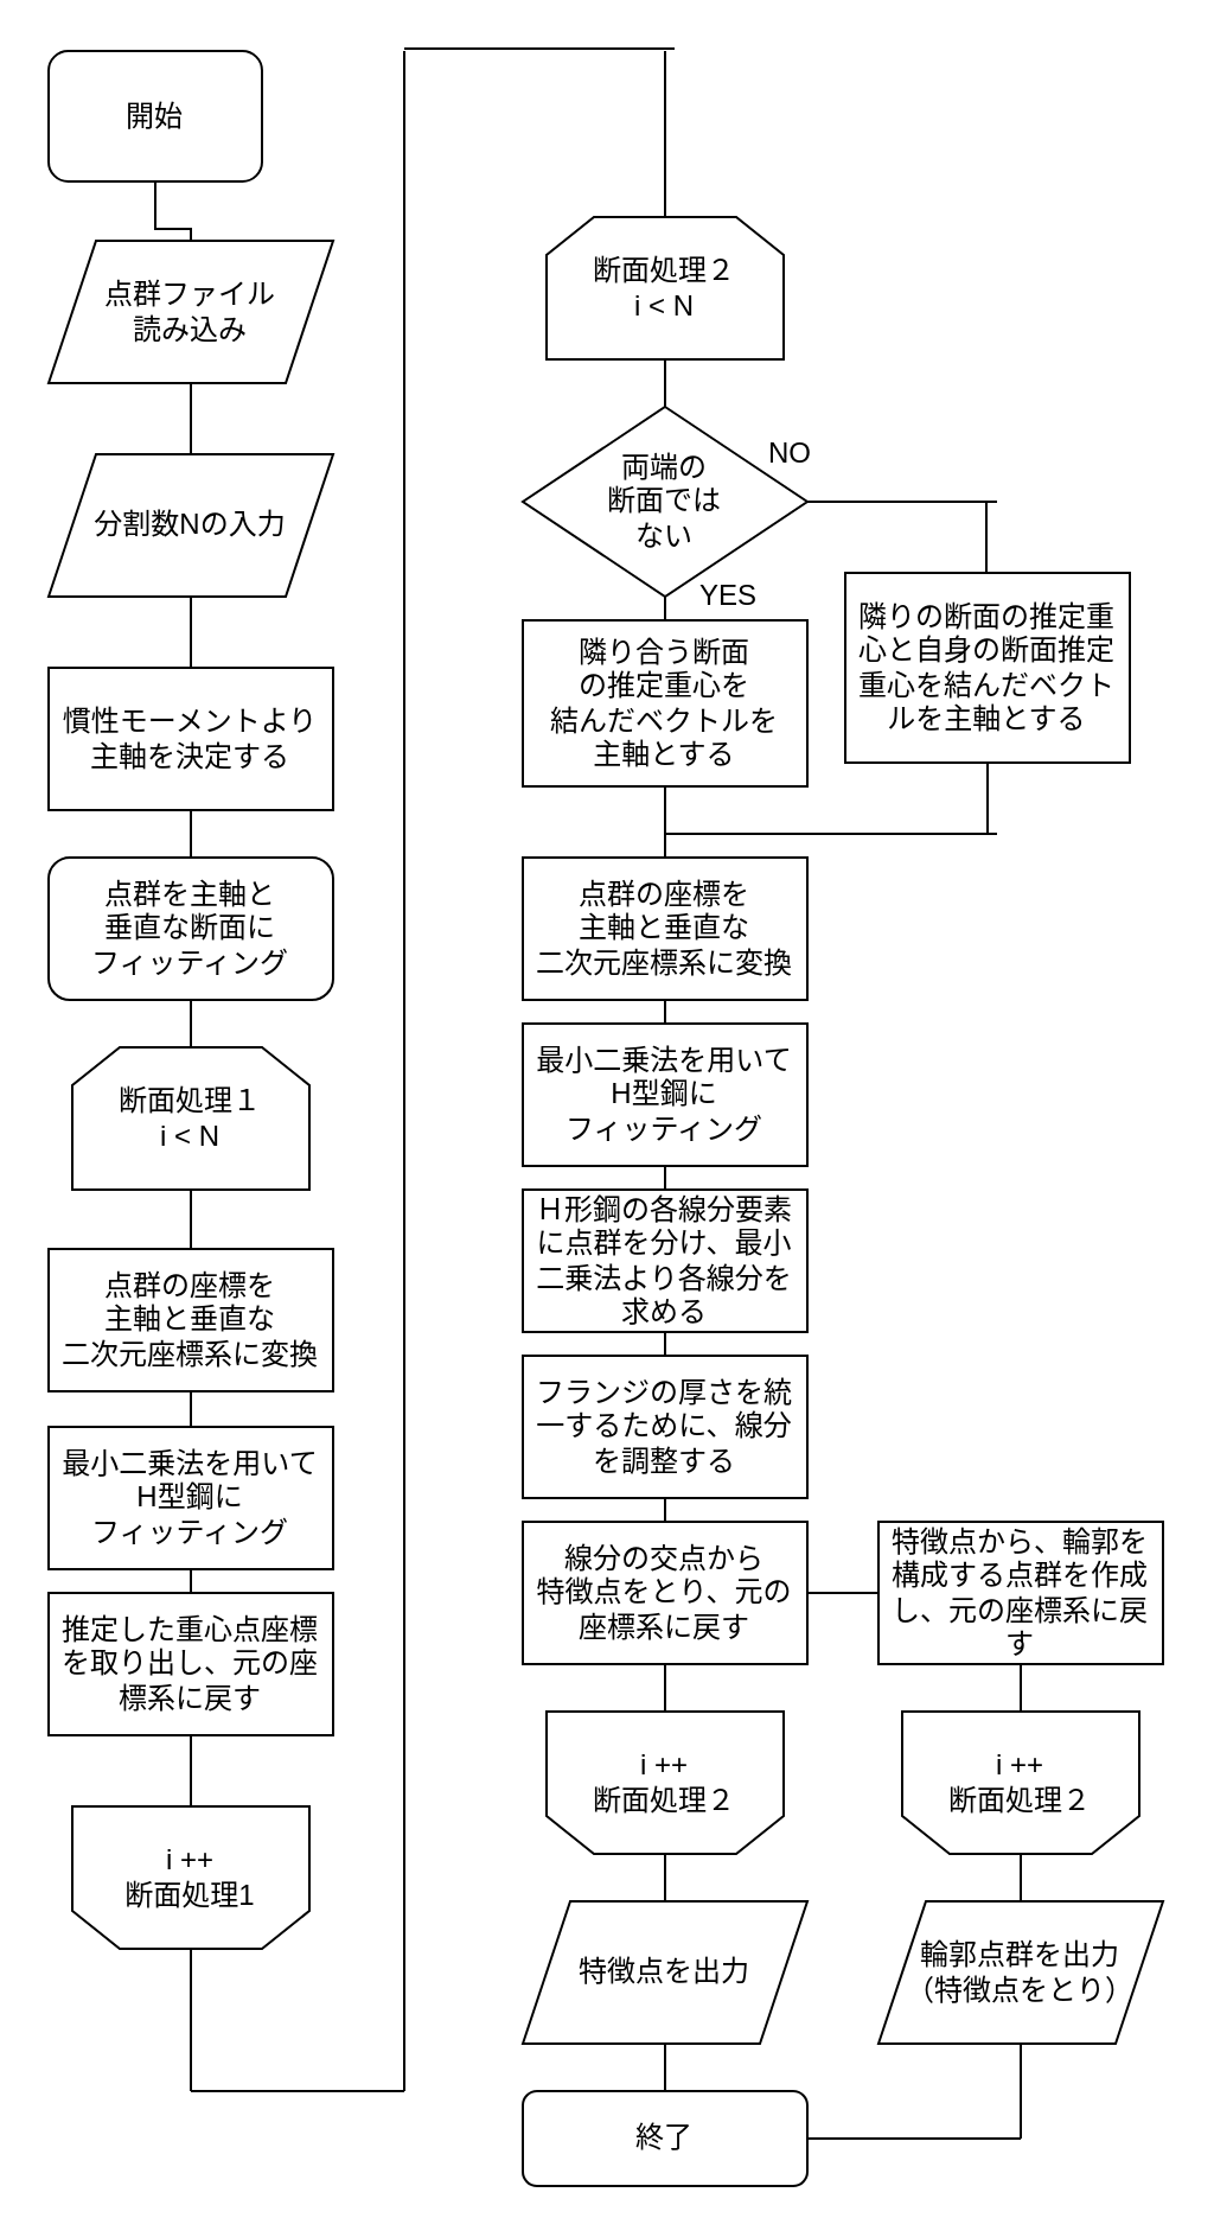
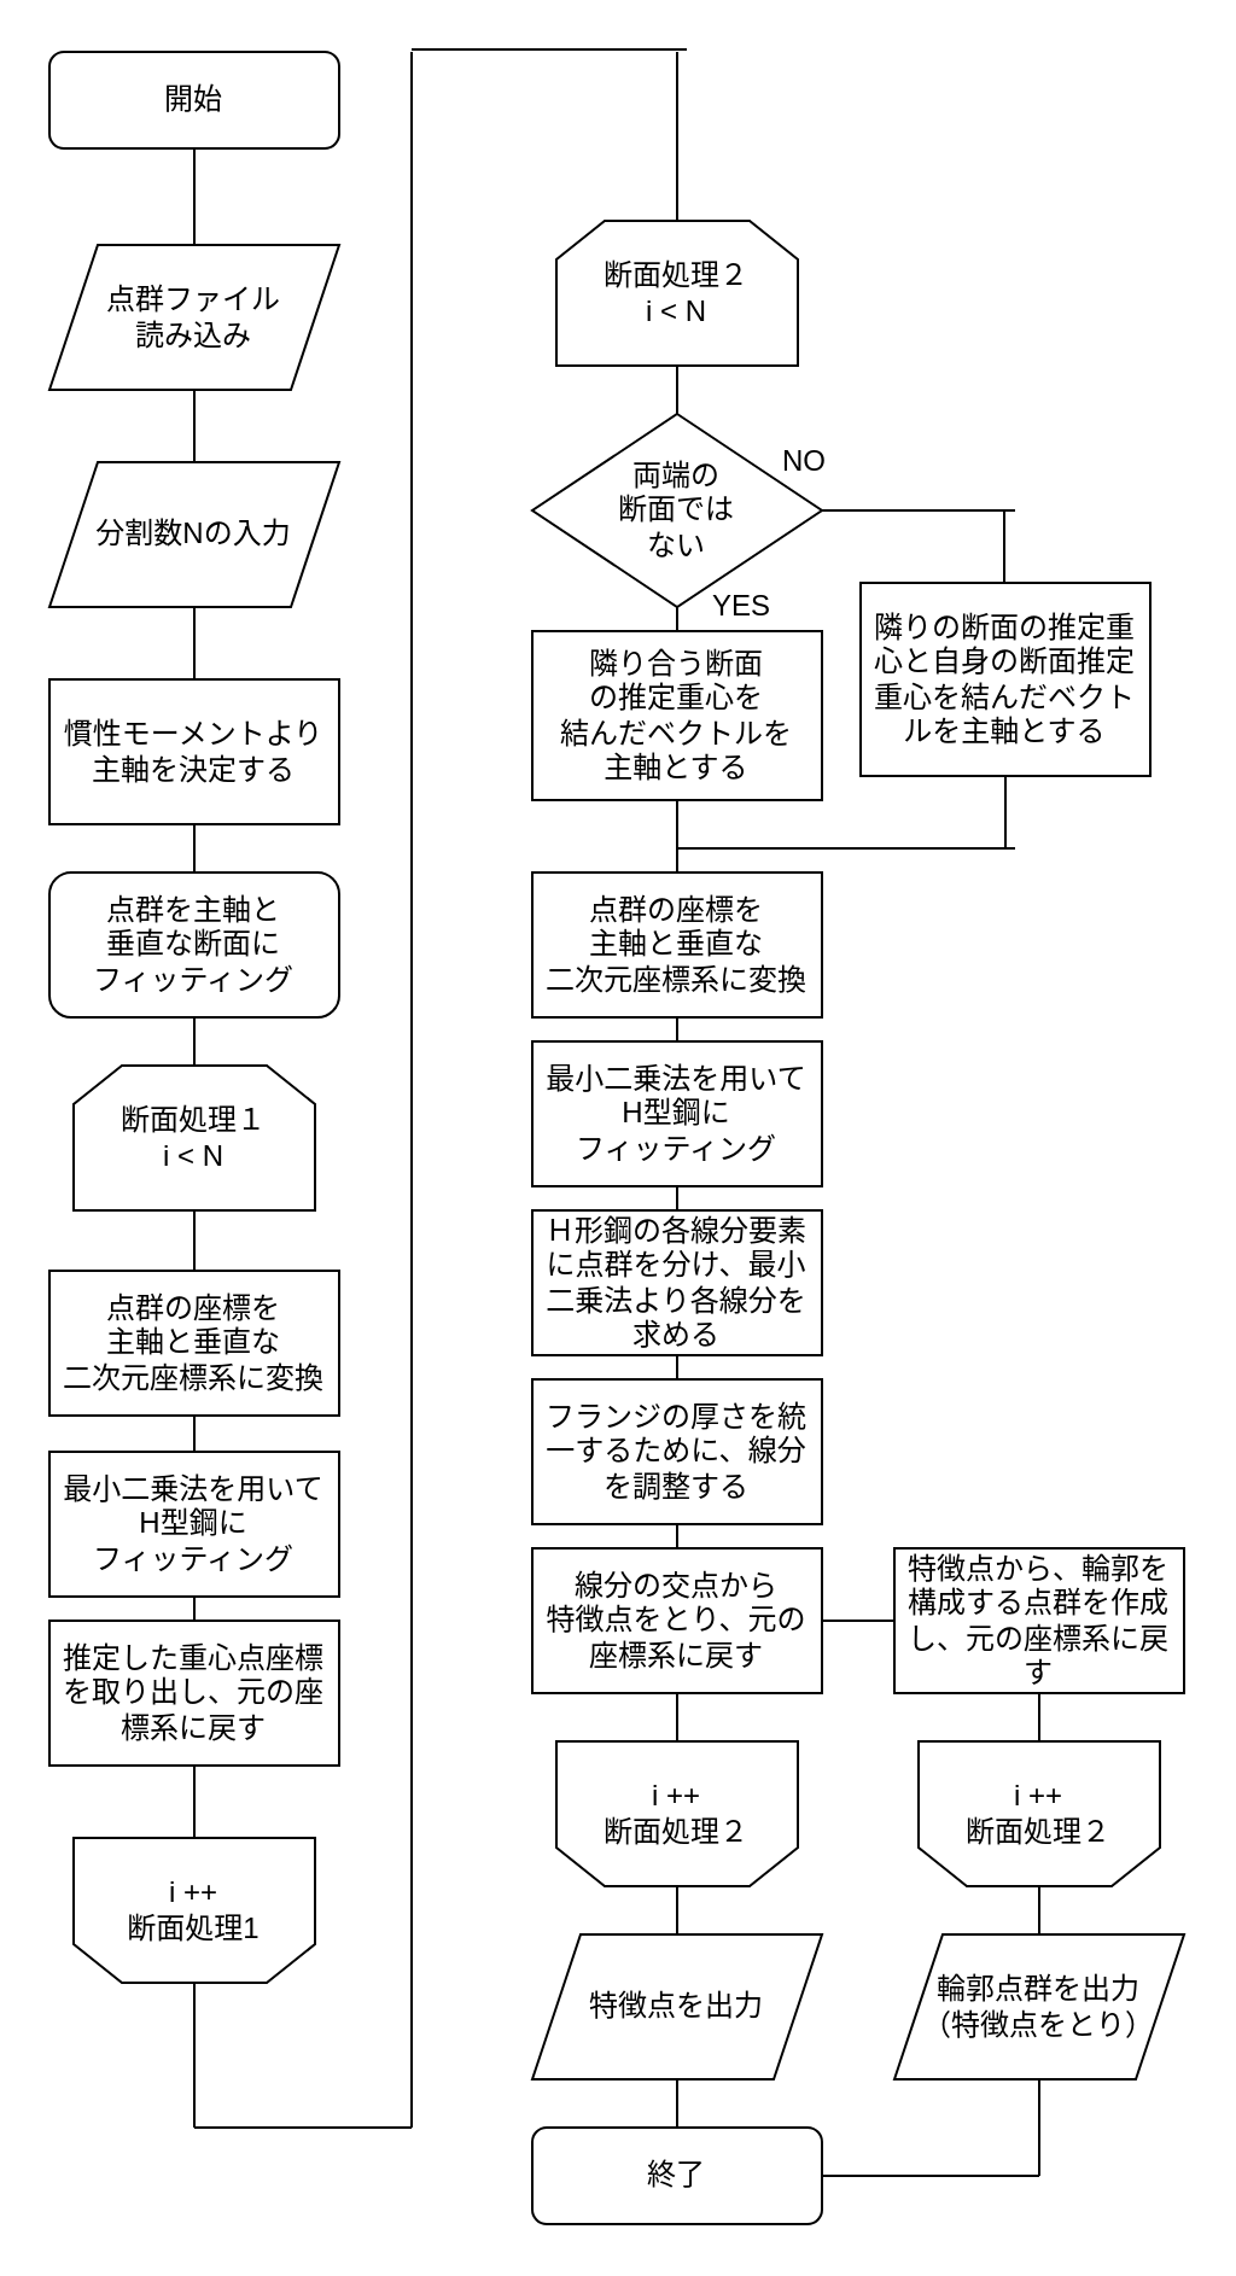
  <mxCell id="0" />
  <mxCell id="1" parent="0" />
- <mxCell id="2" value="開始" style="rounded=1;whiteSpace=wrap;html=1;fontSize=12;glass=0;strokeWidth=1;shadow=0;" parent="1" vertex="1"><mxGeometry x="20" y="21" width="90" height="55" as="geometry" /></mxCell>
+ <mxCell id="2" value="開始" style="rounded=1;whiteSpace=wrap;html=1;fontSize=12;glass=0;strokeWidth=1;shadow=0;" parent="1" vertex="1"><mxGeometry x="20" y="21" width="120" height="40" as="geometry" /></mxCell>
  <mxCell id="3" value="点群ファイル&lt;br&gt;読み込み" style="shape=parallelogram;perimeter=parallelogramPerimeter;whiteSpace=wrap;html=1;fixedSize=1;hachureGap=4;" vertex="1" parent="1"><mxGeometry x="20" y="101" width="120" height="60" as="geometry" /></mxCell>
  <mxCell id="4" value="" style="rounded=0;html=1;jettySize=auto;orthogonalLoop=1;fontSize=11;endArrow=none;endFill=0;endSize=8;strokeWidth=1;shadow=0;labelBackgroundColor=none;edgeStyle=orthogonalEdgeStyle;" edge="1" parent="1" source="2" target="3"><mxGeometry relative="1" as="geometry"><mxPoint x="80" y="61" as="sourcePoint" /><mxPoint x="80" y="261" as="targetPoint" /></mxGeometry></mxCell>
  <mxCell id="5" style="edgeStyle=none;curved=1;rounded=0;orthogonalLoop=1;jettySize=auto;html=1;exitX=0.5;exitY=1;exitDx=0;exitDy=0;entryX=0.5;entryY=0;entryDx=0;entryDy=0;endArrow=none;startSize=14;endSize=14;sourcePerimeterSpacing=8;targetPerimeterSpacing=8;endFill=0;" edge="1" parent="1" source="6" target="9"><mxGeometry relative="1" as="geometry" /></mxCell>
  <mxCell id="6" value="分割数Nの入力" style="shape=parallelogram;perimeter=parallelogramPerimeter;whiteSpace=wrap;html=1;fixedSize=1;hachureGap=4;" vertex="1" parent="1"><mxGeometry x="20" y="191" width="120" height="60" as="geometry" /></mxCell>
  <mxCell id="7" value="" style="rounded=0;html=1;jettySize=auto;orthogonalLoop=1;fontSize=11;endArrow=none;endFill=0;endSize=8;strokeWidth=1;shadow=0;labelBackgroundColor=none;edgeStyle=orthogonalEdgeStyle;startArrow=none;" edge="1" parent="1" source="3" target="6"><mxGeometry relative="1" as="geometry"><mxPoint x="80" y="161" as="sourcePoint" /><mxPoint x="80" y="261" as="targetPoint" /></mxGeometry></mxCell>
  <mxCell id="8" style="edgeStyle=none;curved=1;rounded=0;orthogonalLoop=1;jettySize=auto;html=1;exitX=0.5;exitY=1;exitDx=0;exitDy=0;entryX=0.5;entryY=1;entryDx=0;entryDy=0;endArrow=none;startSize=14;endSize=14;sourcePerimeterSpacing=8;targetPerimeterSpacing=8;endFill=0;" edge="1" parent="1" source="9" target="11"><mxGeometry relative="1" as="geometry" /></mxCell>
  <mxCell id="9" value="断面処理１&lt;br&gt;i &amp;lt; N" style="shape=loopLimit;whiteSpace=wrap;html=1;hachureGap=4;" vertex="1" parent="1"><mxGeometry x="30" y="441" width="100" height="60" as="geometry" /></mxCell>
  <mxCell id="10" style="edgeStyle=none;curved=1;rounded=0;orthogonalLoop=1;jettySize=auto;html=1;exitX=0.5;exitY=0;exitDx=0;exitDy=0;endArrow=none;endFill=0;startSize=14;endSize=14;sourcePerimeterSpacing=8;targetPerimeterSpacing=8;" edge="1" parent="1" source="11"><mxGeometry relative="1" as="geometry"><mxPoint x="80" y="881" as="targetPoint" /></mxGeometry></mxCell>
  <mxCell id="11" value="i ++&lt;br&gt;断面処理1" style="shape=loopLimit;whiteSpace=wrap;html=1;hachureGap=4;direction=west;" vertex="1" parent="1"><mxGeometry x="30" y="761" width="100" height="60" as="geometry" /></mxCell>
  <mxCell id="12" value="慣性モーメントより&lt;br&gt;主軸を決定する" style="rounded=0;whiteSpace=wrap;html=1;hachureGap=4;" vertex="1" parent="1"><mxGeometry x="20" y="281" width="120" height="60" as="geometry" /></mxCell>
  <mxCell id="13" value="点群の座標を&lt;br&gt;主軸と垂直な&lt;br&gt;二次元座標系に変換" style="rounded=0;whiteSpace=wrap;html=1;hachureGap=4;" vertex="1" parent="1"><mxGeometry x="20" y="526" width="120" height="60" as="geometry" /></mxCell>
  <mxCell id="14" value="点群を主軸と&lt;br&gt;垂直な断面に&lt;br&gt;フィッティング" style="whiteSpace=wrap;html=1;hachureGap=4;rounded=1;" vertex="1" parent="1"><mxGeometry x="20" y="361" width="120" height="60" as="geometry" /></mxCell>
  <mxCell id="15" value="最小二乗法を用いて&lt;br&gt;H型鋼に&lt;br&gt;フィッティング" style="rounded=0;whiteSpace=wrap;html=1;hachureGap=4;" vertex="1" parent="1"><mxGeometry x="20" y="601" width="120" height="60" as="geometry" /></mxCell>
  <mxCell id="16" value="推定した重心点座標を取り出し、元の座標系に戻す" style="rounded=0;whiteSpace=wrap;html=1;hachureGap=4;" vertex="1" parent="1"><mxGeometry x="20" y="671" width="120" height="60" as="geometry" /></mxCell>
  <mxCell id="17" value="" style="endArrow=none;html=1;rounded=0;startSize=14;endSize=14;sourcePerimeterSpacing=8;targetPerimeterSpacing=8;curved=1;" edge="1" parent="1"><mxGeometry width="50" height="50" relative="1" as="geometry"><mxPoint x="80" y="881" as="sourcePoint" /><mxPoint x="170" y="881" as="targetPoint" /></mxGeometry></mxCell>
  <mxCell id="18" value="" style="endArrow=none;html=1;rounded=0;startSize=14;endSize=14;sourcePerimeterSpacing=8;targetPerimeterSpacing=8;curved=1;" edge="1" parent="1"><mxGeometry width="50" height="50" relative="1" as="geometry"><mxPoint x="170" y="881" as="sourcePoint" /><mxPoint x="170" y="21" as="targetPoint" /></mxGeometry></mxCell>
  <mxCell id="19" value="" style="endArrow=none;html=1;rounded=0;startSize=14;endSize=14;sourcePerimeterSpacing=8;targetPerimeterSpacing=8;curved=1;" edge="1" parent="1"><mxGeometry width="50" height="50" relative="1" as="geometry"><mxPoint x="170" y="20" as="sourcePoint" /><mxPoint x="284" y="20" as="targetPoint" /></mxGeometry></mxCell>
  <mxCell id="20" style="edgeStyle=none;curved=1;rounded=0;orthogonalLoop=1;jettySize=auto;html=1;exitX=0.5;exitY=1;exitDx=0;exitDy=0;endArrow=none;endFill=0;startSize=14;endSize=14;sourcePerimeterSpacing=8;targetPerimeterSpacing=8;" edge="1" parent="1" source="22"><mxGeometry relative="1" as="geometry"><mxPoint x="280" y="143" as="targetPoint" /></mxGeometry></mxCell>
  <mxCell id="21" style="edgeStyle=none;curved=1;rounded=0;orthogonalLoop=1;jettySize=auto;html=1;exitX=0.5;exitY=1;exitDx=0;exitDy=0;entryX=0.5;entryY=1;entryDx=0;entryDy=0;endArrow=none;endFill=0;startSize=14;endSize=14;targetPerimeterSpacing=8;startArrow=none;" edge="1" parent="1" source="38" target="24"><mxGeometry relative="1" as="geometry"><mxPoint x="280" y="261" as="sourcePoint" /></mxGeometry></mxCell>
  <mxCell id="22" value="断面処理２&lt;br&gt;i &amp;lt; N" style="shape=loopLimit;whiteSpace=wrap;html=1;hachureGap=4;" vertex="1" parent="1"><mxGeometry x="230" y="91" width="100" height="60" as="geometry" /></mxCell>
  <mxCell id="23" style="edgeStyle=none;curved=1;rounded=0;orthogonalLoop=1;jettySize=auto;html=1;exitX=0.5;exitY=0;exitDx=0;exitDy=0;entryX=0.5;entryY=0;entryDx=0;entryDy=0;endArrow=none;endFill=0;startSize=14;endSize=14;sourcePerimeterSpacing=8;targetPerimeterSpacing=8;" edge="1" parent="1" source="24" target="48"><mxGeometry relative="1" as="geometry" /></mxCell>
  <mxCell id="24" value="i ++&lt;br&gt;断面処理２" style="shape=loopLimit;whiteSpace=wrap;html=1;hachureGap=4;direction=west;" vertex="1" parent="1"><mxGeometry x="230" y="721" width="100" height="60" as="geometry" /></mxCell>
  <mxCell id="25" value="" style="edgeStyle=none;curved=1;rounded=0;orthogonalLoop=1;jettySize=auto;html=1;exitX=0.5;exitY=1;exitDx=0;exitDy=0;entryX=0.5;entryY=1;entryDx=0;entryDy=0;endArrow=none;endFill=0;startSize=14;endSize=14;sourcePerimeterSpacing=8;" edge="1" parent="1" source="22"><mxGeometry relative="1" as="geometry"><mxPoint x="280" y="151" as="sourcePoint" /><mxPoint x="280" y="261" as="targetPoint" /></mxGeometry></mxCell>
  <mxCell id="26" style="edgeStyle=none;curved=1;rounded=0;orthogonalLoop=1;jettySize=auto;html=1;exitX=1;exitY=0.5;exitDx=0;exitDy=0;endArrow=none;endFill=0;startSize=14;endSize=14;sourcePerimeterSpacing=8;targetPerimeterSpacing=8;" edge="1" parent="1" source="28"><mxGeometry relative="1" as="geometry"><mxPoint x="420" y="211" as="targetPoint" /></mxGeometry></mxCell>
  <mxCell id="27" style="edgeStyle=none;curved=1;rounded=0;orthogonalLoop=1;jettySize=auto;html=1;exitX=0.5;exitY=1;exitDx=0;exitDy=0;entryX=0.5;entryY=0;entryDx=0;entryDy=0;endArrow=none;endFill=0;startSize=14;endSize=14;sourcePerimeterSpacing=8;targetPerimeterSpacing=8;" edge="1" parent="1" source="28" target="33"><mxGeometry relative="1" as="geometry" /></mxCell>
  <mxCell id="28" value="両端の&lt;br&gt;断面では&lt;br&gt;ない" style="rhombus;whiteSpace=wrap;html=1;hachureGap=4;" vertex="1" parent="1"><mxGeometry x="220" y="171" width="120" height="80" as="geometry" /></mxCell>
  <mxCell id="29" value="YES" style="text;strokeColor=none;fillColor=none;html=1;align=center;verticalAlign=middle;whiteSpace=wrap;rounded=0;hachureGap=4;" vertex="1" parent="1"><mxGeometry x="284" y="241" width="46" height="20" as="geometry" /></mxCell>
  <mxCell id="30" value="NO" style="text;strokeColor=none;fillColor=none;html=1;align=center;verticalAlign=middle;whiteSpace=wrap;rounded=0;hachureGap=4;" vertex="1" parent="1"><mxGeometry x="310" y="181" width="46" height="20" as="geometry" /></mxCell>
  <mxCell id="31" style="edgeStyle=none;curved=1;rounded=0;orthogonalLoop=1;jettySize=auto;html=1;endArrow=none;endFill=0;startSize=14;endSize=14;sourcePerimeterSpacing=8;targetPerimeterSpacing=8;" edge="1" parent="1" source="33"><mxGeometry relative="1" as="geometry"><mxPoint x="280" y="333" as="targetPoint" /></mxGeometry></mxCell>
  <mxCell id="32" style="edgeStyle=none;curved=1;rounded=0;orthogonalLoop=1;jettySize=auto;html=1;exitX=0.5;exitY=1;exitDx=0;exitDy=0;entryX=0.5;entryY=0;entryDx=0;entryDy=0;endArrow=none;endFill=0;startSize=14;endSize=14;sourcePerimeterSpacing=8;targetPerimeterSpacing=8;" edge="1" parent="1" source="33" target="35"><mxGeometry relative="1" as="geometry" /></mxCell>
  <mxCell id="33" value="隣り合う断面&lt;br&gt;の推定重心を&lt;br&gt;結んだベクトルを&lt;br&gt;主軸とする" style="rounded=0;whiteSpace=wrap;html=1;hachureGap=4;" vertex="1" parent="1"><mxGeometry x="220" y="261" width="120" height="70" as="geometry" /></mxCell>
  <mxCell id="34" style="edgeStyle=none;curved=1;rounded=0;orthogonalLoop=1;jettySize=auto;html=1;exitX=0.5;exitY=1;exitDx=0;exitDy=0;entryX=0.5;entryY=0;entryDx=0;entryDy=0;endArrow=none;endFill=0;startSize=14;endSize=14;sourcePerimeterSpacing=8;targetPerimeterSpacing=8;" edge="1" parent="1" source="35" target="37"><mxGeometry relative="1" as="geometry" /></mxCell>
  <mxCell id="35" value="点群の座標を&lt;br&gt;主軸と垂直な&lt;br&gt;二次元座標系に変換" style="rounded=0;whiteSpace=wrap;html=1;hachureGap=4;" vertex="1" parent="1"><mxGeometry x="220" y="361" width="120" height="60" as="geometry" /></mxCell>
  <mxCell id="36" style="edgeStyle=none;curved=1;rounded=0;orthogonalLoop=1;jettySize=auto;html=1;exitX=0.5;exitY=1;exitDx=0;exitDy=0;entryX=0.5;entryY=0;entryDx=0;entryDy=0;endArrow=none;endFill=0;startSize=14;endSize=14;sourcePerimeterSpacing=8;targetPerimeterSpacing=8;" edge="1" parent="1" source="37" target="38"><mxGeometry relative="1" as="geometry" /></mxCell>
  <mxCell id="37" value="最小二乗法を用いて&lt;br&gt;H型鋼に&lt;br&gt;フィッティング" style="rounded=0;whiteSpace=wrap;html=1;hachureGap=4;" vertex="1" parent="1"><mxGeometry x="220" y="431" width="120" height="60" as="geometry" /></mxCell>
  <mxCell id="38" value="Ｈ形鋼の各線分要素に点群を分け、最小二乗法より各線分を求める" style="rounded=0;whiteSpace=wrap;html=1;hachureGap=4;" vertex="1" parent="1"><mxGeometry x="220" y="501" width="120" height="60" as="geometry" /></mxCell>
  <mxCell id="39" value="" style="endArrow=none;html=1;rounded=0;startSize=14;endSize=14;sourcePerimeterSpacing=8;targetPerimeterSpacing=8;curved=1;" edge="1" parent="1"><mxGeometry width="50" height="50" relative="1" as="geometry"><mxPoint x="415.5" y="271" as="sourcePoint" /><mxPoint x="415.5" y="211" as="targetPoint" /></mxGeometry></mxCell>
  <mxCell id="40" value="隣りの断面の推定重心と自身の断面推定重心を結んだベクトルを主軸とする" style="rounded=0;whiteSpace=wrap;html=1;hachureGap=4;" vertex="1" parent="1"><mxGeometry x="356" y="241" width="120" height="80" as="geometry" /></mxCell>
  <mxCell id="41" value="" style="endArrow=none;html=1;rounded=0;startSize=14;endSize=14;sourcePerimeterSpacing=8;targetPerimeterSpacing=8;curved=1;entryX=0.5;entryY=1;entryDx=0;entryDy=0;" edge="1" parent="1"><mxGeometry width="50" height="50" relative="1" as="geometry"><mxPoint x="416" y="351" as="sourcePoint" /><mxPoint x="416" y="321" as="targetPoint" /></mxGeometry></mxCell>
  <mxCell id="42" value="" style="endArrow=none;html=1;rounded=0;startSize=14;endSize=14;sourcePerimeterSpacing=8;targetPerimeterSpacing=8;curved=1;" edge="1" parent="1"><mxGeometry width="50" height="50" relative="1" as="geometry"><mxPoint x="280" y="351" as="sourcePoint" /><mxPoint x="420" y="351" as="targetPoint" /></mxGeometry></mxCell>
  <mxCell id="43" value="フランジの厚さを統一するために、線分を調整する" style="rounded=0;whiteSpace=wrap;html=1;hachureGap=4;" vertex="1" parent="1"><mxGeometry x="220" y="571" width="120" height="60" as="geometry" /></mxCell>
  <mxCell id="44" style="edgeStyle=none;curved=1;rounded=0;orthogonalLoop=1;jettySize=auto;html=1;exitX=1;exitY=0.5;exitDx=0;exitDy=0;entryX=0;entryY=0.5;entryDx=0;entryDy=0;endArrow=none;endFill=0;startSize=14;endSize=14;sourcePerimeterSpacing=8;targetPerimeterSpacing=8;" edge="1" parent="1" source="45" target="52"><mxGeometry relative="1" as="geometry" /></mxCell>
  <mxCell id="45" value="線分の交点から&lt;br&gt;特徴点をとり、元の座標系に戻す" style="rounded=0;whiteSpace=wrap;html=1;hachureGap=4;" vertex="1" parent="1"><mxGeometry x="220" y="641" width="120" height="60" as="geometry" /></mxCell>
  <mxCell id="46" style="edgeStyle=none;curved=1;rounded=0;orthogonalLoop=1;jettySize=auto;html=1;entryX=0.5;entryY=0;entryDx=0;entryDy=0;endArrow=none;endFill=0;startSize=14;endSize=14;sourcePerimeterSpacing=8;targetPerimeterSpacing=8;" edge="1" parent="1" target="22"><mxGeometry relative="1" as="geometry"><mxPoint x="280" y="21" as="sourcePoint" /></mxGeometry></mxCell>
  <mxCell id="47" style="edgeStyle=none;curved=1;rounded=0;orthogonalLoop=1;jettySize=auto;html=1;exitX=0.5;exitY=1;exitDx=0;exitDy=0;entryX=0.5;entryY=0;entryDx=0;entryDy=0;endArrow=none;endFill=0;startSize=14;endSize=14;sourcePerimeterSpacing=8;targetPerimeterSpacing=8;" edge="1" parent="1" source="48" target="49"><mxGeometry relative="1" as="geometry" /></mxCell>
  <mxCell id="48" value="特徴点を出力" style="shape=parallelogram;perimeter=parallelogramPerimeter;whiteSpace=wrap;html=1;fixedSize=1;hachureGap=4;" vertex="1" parent="1"><mxGeometry x="220" y="801" width="120" height="60" as="geometry" /></mxCell>
  <mxCell id="49" value="終了" style="rounded=1;whiteSpace=wrap;html=1;hachureGap=4;" vertex="1" parent="1"><mxGeometry x="220" y="881" width="120" height="40" as="geometry" /></mxCell>
  <mxCell id="50" style="edgeStyle=none;curved=1;rounded=0;orthogonalLoop=1;jettySize=auto;html=1;entryX=0.5;entryY=1;entryDx=0;entryDy=0;endArrow=none;endFill=0;startSize=14;endSize=14;sourcePerimeterSpacing=8;targetPerimeterSpacing=8;" edge="1" parent="1" source="52" target="54"><mxGeometry relative="1" as="geometry" /></mxCell>
  <mxCell id="51" style="edgeStyle=none;curved=1;rounded=0;orthogonalLoop=1;jettySize=auto;html=1;exitX=0.5;exitY=1;exitDx=0;exitDy=0;endArrow=none;endFill=0;startSize=14;endSize=14;sourcePerimeterSpacing=8;targetPerimeterSpacing=8;entryX=0.5;entryY=1;entryDx=0;entryDy=0;" edge="1" parent="1" source="52" target="54"><mxGeometry relative="1" as="geometry"><mxPoint x="437.625" y="823" as="targetPoint" /></mxGeometry></mxCell>
  <mxCell id="52" value="特徴点から、輪郭を構成する点群を作成し、元の座標系に戻す" style="rounded=0;whiteSpace=wrap;html=1;hachureGap=4;" vertex="1" parent="1"><mxGeometry x="370" y="641" width="120" height="60" as="geometry" /></mxCell>
  <mxCell id="53" style="edgeStyle=none;curved=1;rounded=0;orthogonalLoop=1;jettySize=auto;html=1;entryX=0.5;entryY=0;entryDx=0;entryDy=0;endArrow=none;endFill=0;startSize=14;endSize=14;sourcePerimeterSpacing=8;targetPerimeterSpacing=8;exitX=0.5;exitY=0;exitDx=0;exitDy=0;" edge="1" parent="1" source="54" target="55"><mxGeometry relative="1" as="geometry" /></mxCell>
  <mxCell id="54" value="i ++&lt;br&gt;断面処理２" style="shape=loopLimit;whiteSpace=wrap;html=1;hachureGap=4;direction=west;" vertex="1" parent="1"><mxGeometry x="380" y="721" width="100" height="60" as="geometry" /></mxCell>
  <mxCell id="55" value="輪郭点群を出力&lt;br&gt;（特徴点をとり）" style="shape=parallelogram;perimeter=parallelogramPerimeter;whiteSpace=wrap;html=1;fixedSize=1;hachureGap=4;" vertex="1" parent="1"><mxGeometry x="370" y="801" width="120" height="60" as="geometry" /></mxCell>
  <mxCell id="56" value="" style="endArrow=none;html=1;rounded=0;startSize=14;endSize=14;sourcePerimeterSpacing=8;targetPerimeterSpacing=8;curved=1;" edge="1" parent="1"><mxGeometry width="50" height="50" relative="1" as="geometry"><mxPoint x="430" y="901" as="sourcePoint" /><mxPoint x="430" y="861" as="targetPoint" /></mxGeometry></mxCell>
  <mxCell id="57" value="" style="endArrow=none;html=1;rounded=0;startSize=14;endSize=14;sourcePerimeterSpacing=8;targetPerimeterSpacing=8;curved=1;exitX=1;exitY=0.5;exitDx=0;exitDy=0;" edge="1" parent="1" source="49"><mxGeometry width="50" height="50" relative="1" as="geometry"><mxPoint x="390" y="961" as="sourcePoint" /><mxPoint x="430" y="901" as="targetPoint" /></mxGeometry></mxCell>
